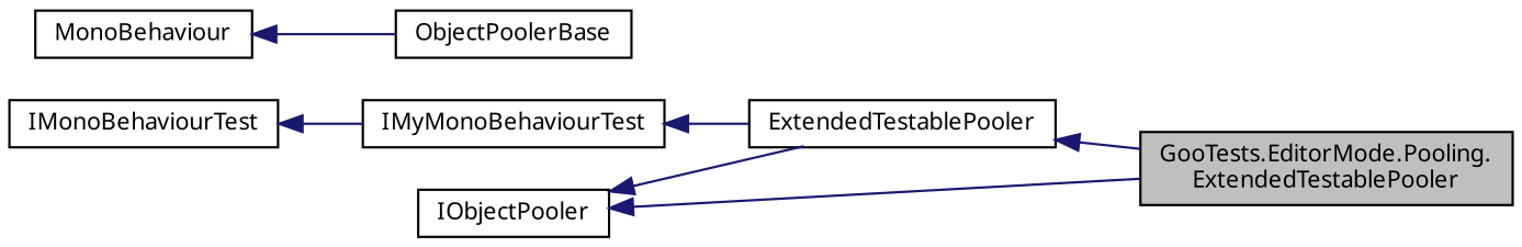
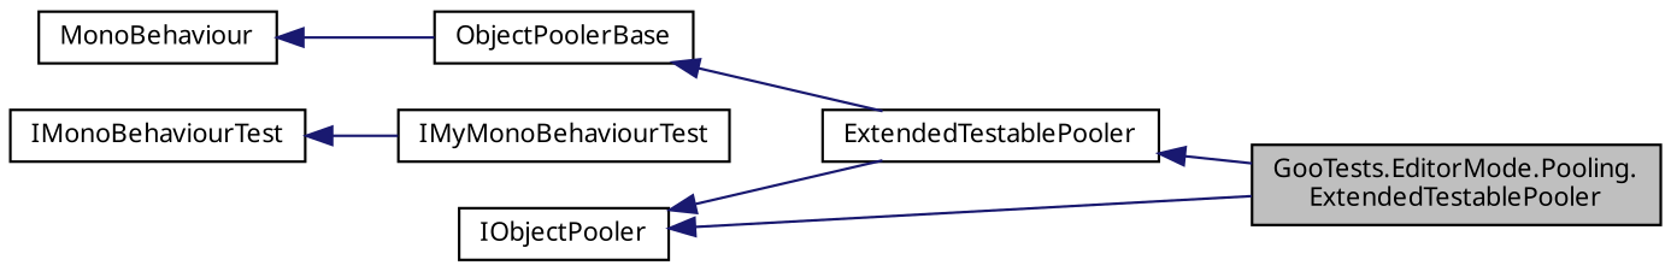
  digraph {
    rankdir=LR
    node [color=black fillcolor=white fontname=Calibrii fontsize=10 shape=record style=filled]
    edge [color=midnightblue dir=back fontname=Calibrii fontsize=10 labelfontname=Calibrii labelfontsize=10 style=solid]
    n1 [fillcolor=grey75 fontcolor=black height=0.2 label="GooTests.EditorMode.Pooling.\lExtendedTestablePooler" width=0.4]
    n2 [height=0.2 label=ExtendedTestablePooler width=0.4]
    n3 [height=0.2 label=ObjectPoolerBase width=0.4]
    n4 [height=0.2 label=MonoBehaviour width=0.4]
    n5 [height=0.2 label=IObjectPooler width=0.4]
    n6 [height=0.2 label=IMyMonoBehaviourTest width=0.4]
    n7 [height=0.2 label=IMonoBehaviourTest width=0.4]
    n2 -> n1
-   n6 -> n2
+   n3 -> n2
    n4 -> n3
    n5 -> n1
    n5 -> n2
    n7 -> n6
  }
